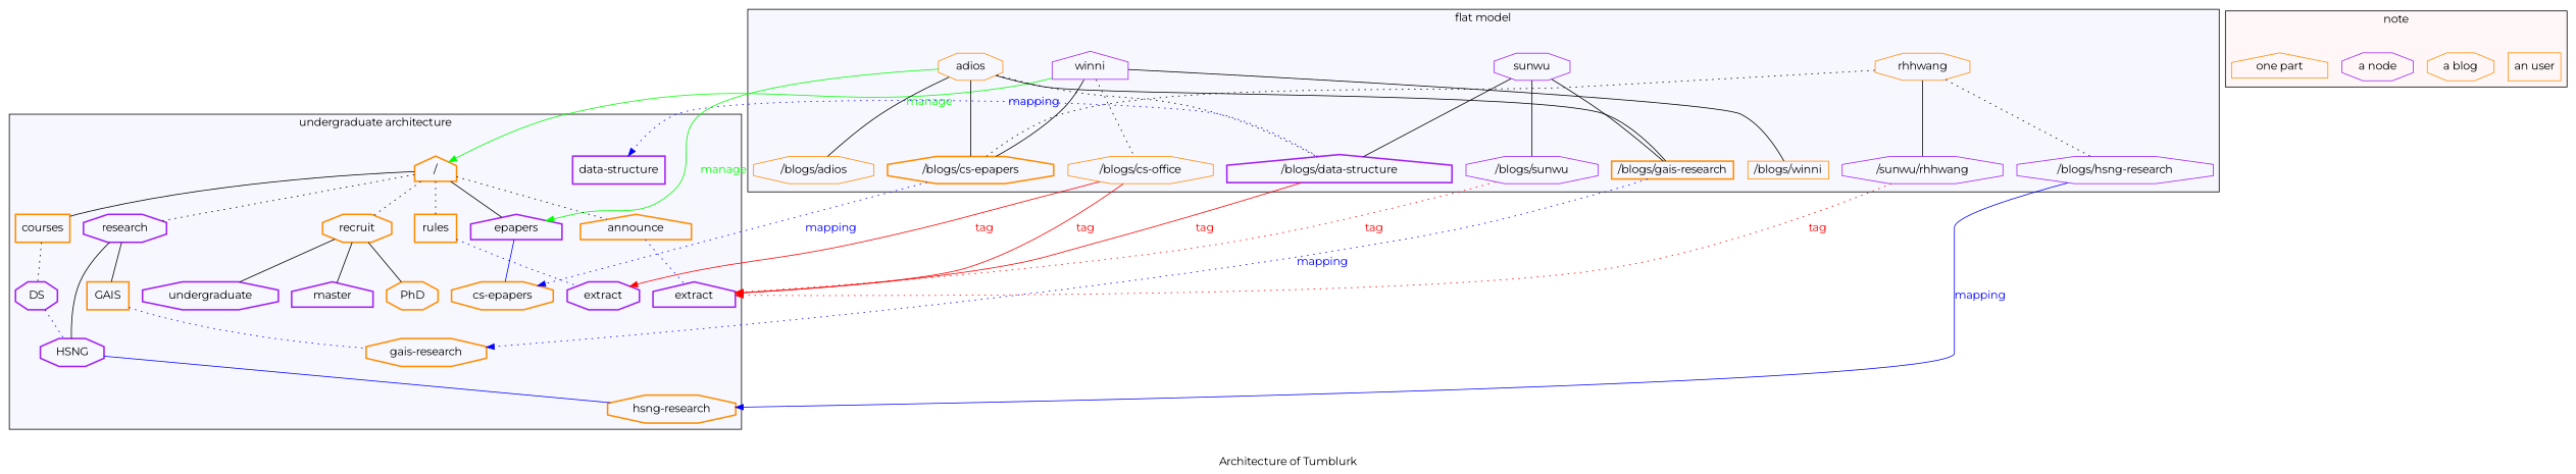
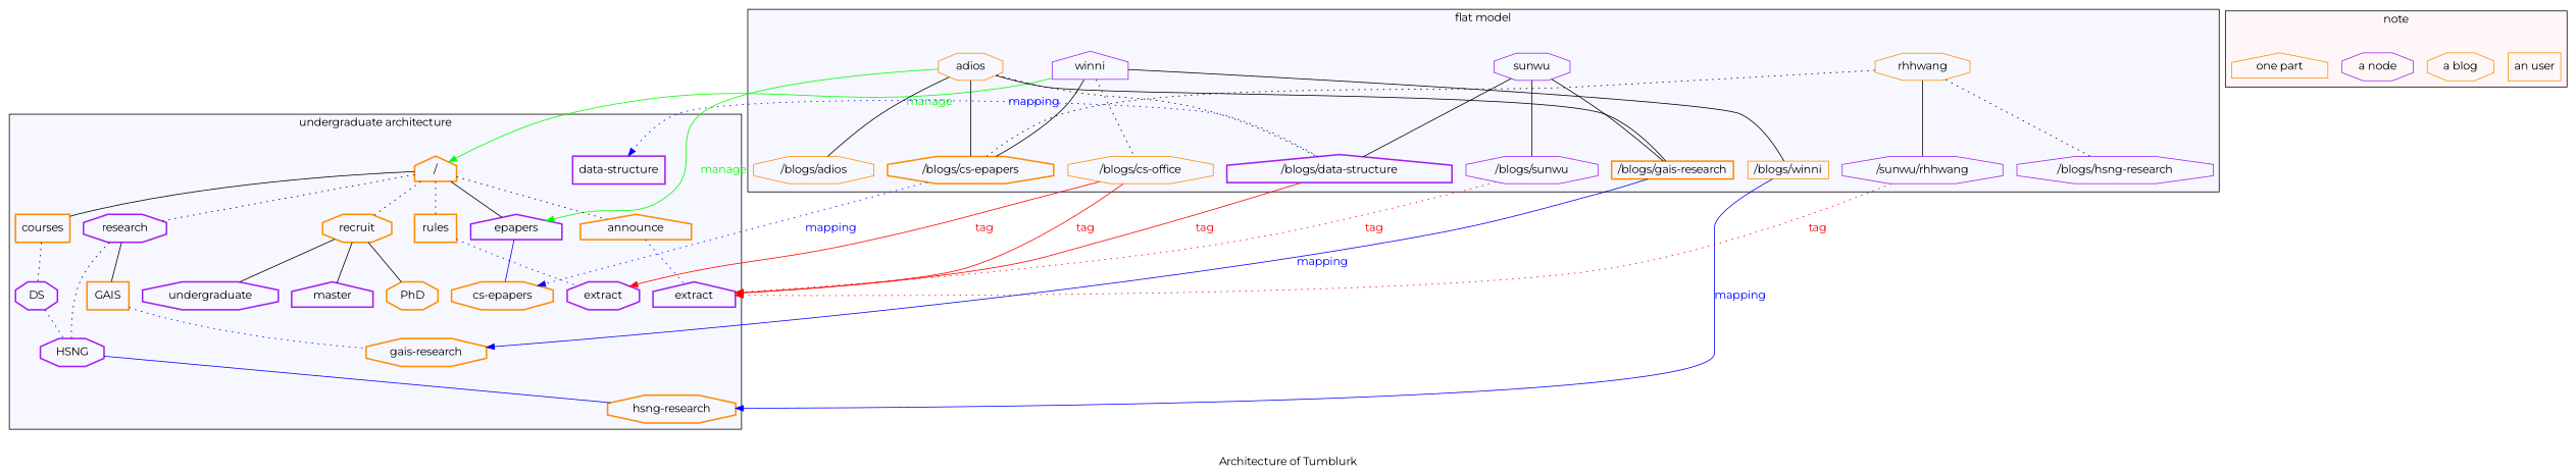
  graph {
    fontname=Montserrat
    label="Architecture of Tumblurk"
    rankdir=TB
    node [color=darkorange fontname=Montserrat shape=octagon style=bold]
    edge [fontname=Montserrat style=solid]
    n1 [color=purple height=.1 label=winni shape=house style=""]
    n2 [height=.1 label="/blogs/winni" shape=box style=""]
    n3 [height=.1 label="/blogs/cs-epapers"]
    n4 [height=.1 label="/blogs/cs-office" style=""]
    n5 [color=purple height=.1 label=sunwu style=""]
    n6 [color=purple height=.1 label="/blogs/data-structure" shape=house]
    n7 [height=.1 label="/blogs/gais-research" shape=box]
    n8 [color=purple height=.1 label="/blogs/sunwu" style=""]
    n9 [height=.1 label=rhhwang style=""]
    n10 [color=purple height=.1 label="/blogs/hsng-research" style=""]
    n11 [color=purple height=.1 label="/sunwu/rhhwang" style=""]
    n12 [height=.1 label=adios style=""]
    n13 [height=.1 label="/blogs/adios" style=""]
    n14 [label="an user" shape=box style=""]
    n15 [label="a blog" style=""]
    n16 [color=purple label="a node" style=""]
    n17 [label="one part" shape=house style=""]
    n18 [label="/" shape=house]
    n19 [label=announce shape=house]
    n20 [label=courses shape=box]
    n21 [label=rules shape=box]
    n22 [color=purple label=epapers shape=house]
    n23 [color=purple label=research]
    n24 [label=recruit]
    n25 [color=purple label=extract shape=house]
    n26 [color=purple label=DS]
    n27 [color=purple label=extract]
    n28 [label="cs-epapers"]
    n29 [label=GAIS shape=box]
    n30 [color=purple label=HSNG]
    n31 [color=purple label=undergraduate]
    n32 [color=purple label=master shape=house]
    n33 [label=PhD]
    n34 [color=purple label="data-structure" shape=box]
    n35 [label="gais-research"]
    n36 [label="hsng-research"]
    subgraph cluster_1 {
      bgcolor="#f7f7ff"
      label="flat model"
      n1
      n2
      n3
      n4
      n5
      n6
      n7
      n8
      n9
      n10
      n11
      n12
      n13
    }
    subgraph cluster_2 {
      bgcolor="#fff7f7"
      label=note
      n14
      n15
      n16
      n17
    }
    subgraph cluster_3 {
      bgcolor="#f7f7ff"
      label="undergraduate architecture"
      n18
      n19
      n20
      n21
      n22
      n23
      n24
      n25
      n26
      n27
      n28
      n29
      n30
      n31
      n32
      n33
      n34
      n35
      n36
    }
    n1 -- n2
    n1 -- n3
    n1 -- n4 [style=dotted]
    n1 -- n18 [color=green dir=forward fontcolor=green label=manage]
    n3 -- n28 [color=blue dir=forward fontcolor=blue label=mapping style=dotted]
    n4 -- n25 [color=red dir=forward fontcolor=red label=tag]
    n4 -- n27 [color=red dir=forward fontcolor=red label=tag]
    n5 -- n6
    n5 -- n7
    n5 -- n8
    n6 -- n25 [color=red dir=forward fontcolor=red label=tag]
    n6 -- n34 [color=blue dir=forward fontcolor=blue label=mapping style=dotted]
-   n7 -- n35 [color=blue dir=forward fontcolor=blue label=mapping style=dotted]
+   n7 -- n35 [color=blue dir=forward fontcolor=blue label=mapping]
    n8 -- n25 [color=red dir=forward fontcolor=red label=tag style=dotted]
    n9 -- n3 [style=dotted]
    n9 -- n10 [style=dotted]
    n9 -- n11
-   n10 -- n36 [color=blue dir=forward fontcolor=blue label=mapping]
+   n2 -- n36 [color=blue dir=forward fontcolor=blue label=mapping]
    n11 -- n25 [color=red dir=forward fontcolor=red label=tag style=dotted]
    n12 -- n3
    n12 -- n6 [style=dotted]
    n12 -- n7
    n12 -- n13
    n12 -- n22 [color=green dir=forward fontcolor=green label=manage]
    n18 -- n19 [style=dotted]
    n18 -- n20
    n18 -- n21 [style=dotted]
    n18 -- n22
    n18 -- n23 [style=dotted]
    n18 -- n24 [style=dotted]
    n19 -- n25 [color=blue style=dotted]
    n20 -- n26 [style=dotted]
    n21 -- n27 [color=blue style=dotted]
    n22 -- n28 [color=blue]
    n23 -- n29
-   n23 -- n30
+   n23 -- n30 [style=dotted]
    n24 -- n31
    n24 -- n32
    n24 -- n33
    n26 -- n30 [color=blue style=dotted]
    n29 -- n35 [color=blue style=dotted]
    n30 -- n36 [color=blue]
  }
